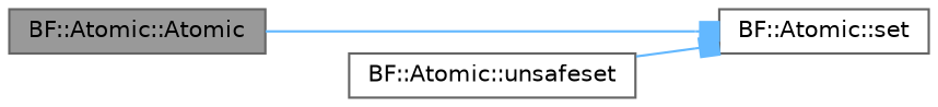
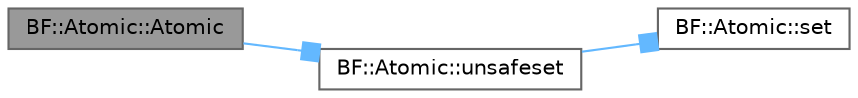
  digraph {
    rankdir=LR
    node [color=grey40 fillcolor=white fontname=Helvetica fontsize=10 shape=box style=filled]
    edge [arrowhead=box color=steelblue1 fontname=Helvetica fontsize=10 labelfontname=Helvetica labelfontsize=10 style=solid]
    n1 [color=gray40 fillcolor=grey60 fontcolor=black height=0.2 label="BF::Atomic::Atomic" width=0.4]
    n2 [height=0.2 label="BF::Atomic::set" width=0.4]
    n3 [height=0.2 label="BF::Atomic::unsafeset" width=0.4]
-   n1 -> n2
+   n1 -> n3
    n3 -> n2
  }
